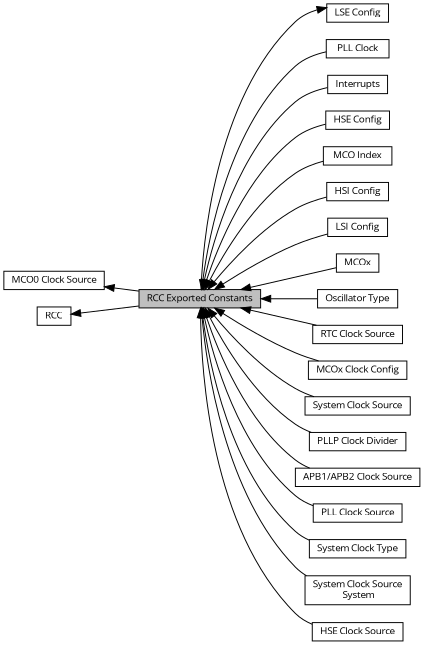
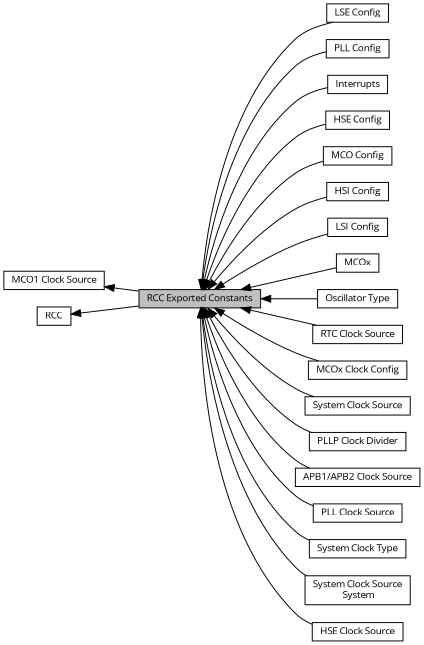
  digraph {
    fontname="Open Sans"
    rankdir=LR
    node [color=black fillcolor=white fontname="Open Sans" fontsize=10 shape=box style=filled]
    edge [dir=back fontname="Open Sans" fontsize=10 labelfontname=Helvetica labelfontsize=10 shape=plaintext style=solid]
-   n1 [height=0.2 label="PLL Clock" width=0.4]
+   n1 [height=0.2 label="PLL Config" width=0.4]
    n2 [height=0.2 label=Interrupts width=0.4]
    n3 [height=0.2 label="HSE Config" width=0.4]
    n4 [height=0.2 label="LSE Config" width=0.4]
-   n5 [height=0.2 label="MCO Index" width=0.4]
+   n5 [height=0.2 label="MCO Config" width=0.4]
    n6 [height=0.2 label="HSI Config" width=0.4]
    n7 [height=0.2 label="LSI Config" width=0.4]
    n8 [height=0.2 label=MCOx width=0.4]
    n9 [height=0.2 label="Oscillator Type" width=0.4]
    n10 [height=0.2 label="RTC Clock Source" width=0.4]
    n11 [height=0.2 label="MCOx Clock Config" width=0.4]
    n12 [height=0.2 label="System Clock Source" width=0.4]
    n13 [height=0.2 label="PLLP Clock Divider" width=0.4]
    n14 [fillcolor=grey75 fontcolor=black height=0.2 label="RCC Exported Constants" width=0.4]
    n15 [height=0.2 label="APB1/APB2 Clock Source" width=0.4]
    n16 [height=0.2 label="PLL Clock Source" width=0.4]
    n17 [height=0.2 label="System Clock Type" width=0.4]
    n18 [height=0.2 label="System Clock Source\l System" width=0.4]
    n19 [height=0.2 label="HSE Clock Source" width=0.4]
-   n20 [height=0.2 label="MCO0 Clock Source" width=0.4]
+   n20 [height=0.2 label="MCO1 Clock Source" width=0.4]
    n21 [height=0.2 label=RCC width=0.4]
    n14 -> n1
    n14 -> n2
    n14 -> n3
-   n4 -> n14
+   n14 -> n4
    n14 -> n5
    n14 -> n6
    n14 -> n7
    n14 -> n8
    n14 -> n9
    n14 -> n10
    n14 -> n11
    n14 -> n12
    n14 -> n13
    n14 -> n15
    n14 -> n16
    n14 -> n17
    n14 -> n18
    n14 -> n19
    n20 -> n14
    n21 -> n14
  }
